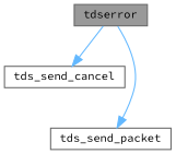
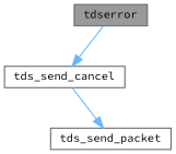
  digraph {
    fontname="Source Code Pro"
    rankdir=TB
    node [color=grey40 fillcolor=white fontname="Source Code Pro" fontsize=10 shape=box style=filled]
    edge [color=steelblue1 fontname="Source Code Pro" fontsize=10 labelfontname=Helvetica labelfontsize=10 style=solid]
    n1 [color=gray40 fillcolor=grey60 fontcolor=black height=0.2 label=tdserror width=0.4]
    n2 [height=0.2 label=tds_send_cancel width=0.4]
    n3 [height=0.2 label=tds_send_packet width=0.4]
    n1 -> n2
-   n1 -> n3
+   n2 -> n3
  }
